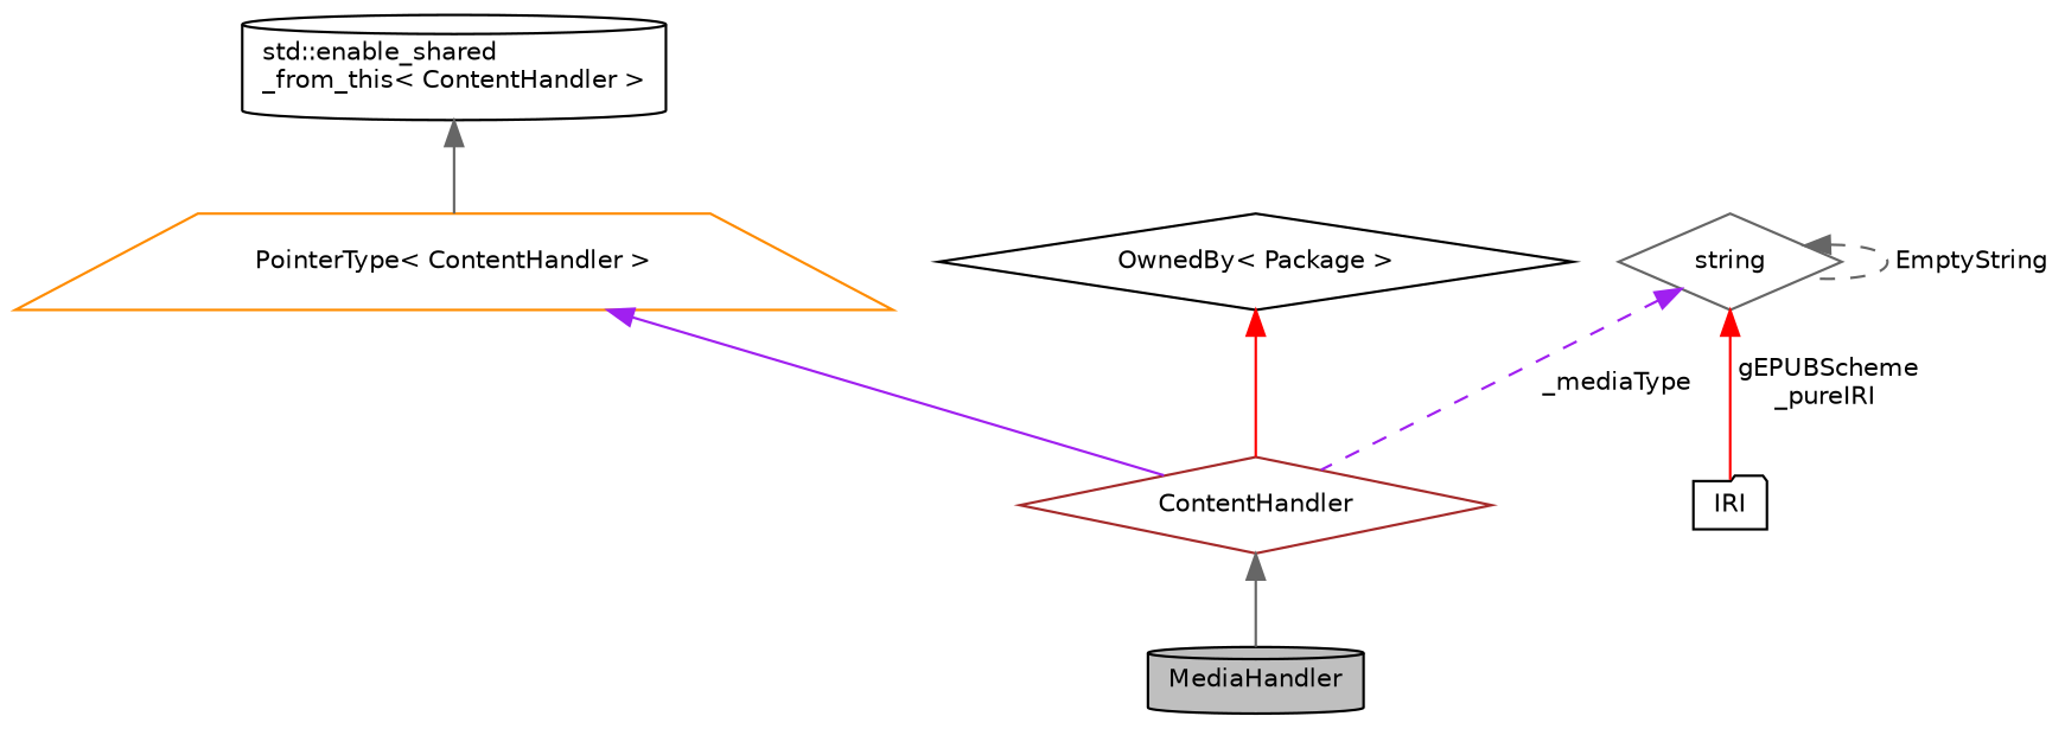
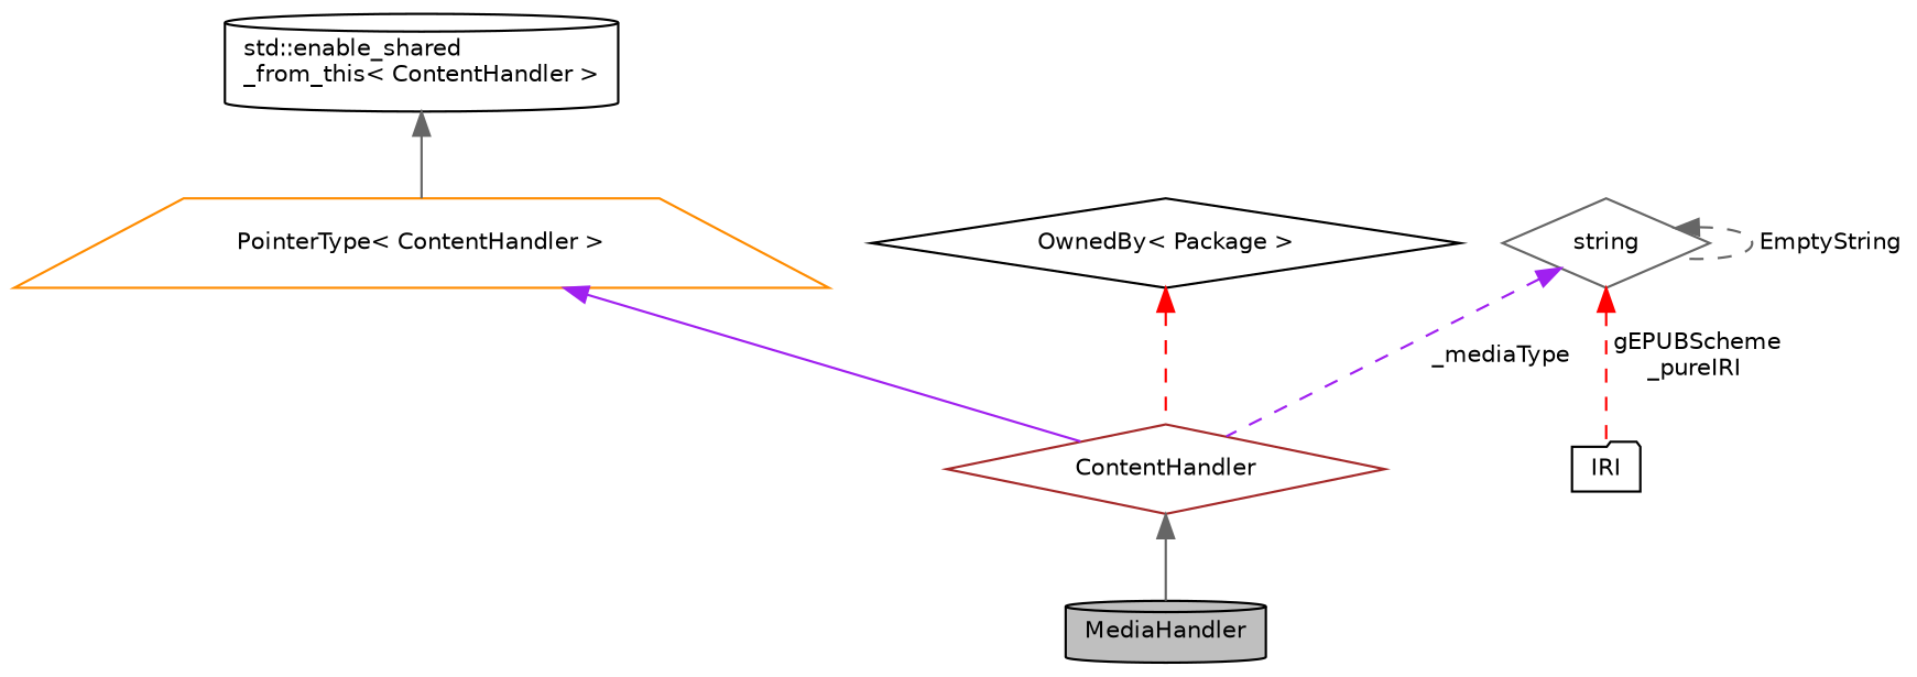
  digraph {
    node [color=black fillcolor=white fontname=Helvetica fontsize=10 shape=diamond style=filled]
    edge [color=gray40 dir=back fontname=Helvetica fontsize=10 labelfontname=Helvetica labelfontsize=10 style=solid]
    n1 [fillcolor=grey75 fontcolor=black height=0.2 label=MediaHandler shape=cylinder width=0.4]
    n2 [color=brown height=0.2 label=ContentHandler width=0.4]
    n3 [color=darkorange height=0.2 label="PointerType\< ContentHandler \>" shape=trapezium width=0.4]
    n4 [height=0.2 label="std::enable_shared\l_from_this\< ContentHandler \>" shape=cylinder width=0.4]
    n5 [height=0.2 label="OwnedBy\< Package \>" width=0.4]
    n6 [color=gray40 height=0.2 label=string width=0.4]
    n7 [height=0.2 label=IRI shape=folder width=0.4]
    n2 -> n1
    n3 -> n2 [color=purple]
    n4 -> n3
-   n5 -> n2 [color=red]
+   n5 -> n2 [color=red style=dashed]
    n6 -> n2 [color=purple label=" _mediaType" style=dashed]
    n6 -> n6 [label=" EmptyString" style=dashed]
-   n6 -> n7 [color=red label=" gEPUBScheme\n_pureIRI"]
+   n6 -> n7 [color=red label=" gEPUBScheme\n_pureIRI" style=dashed]
  }
